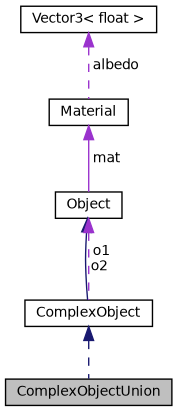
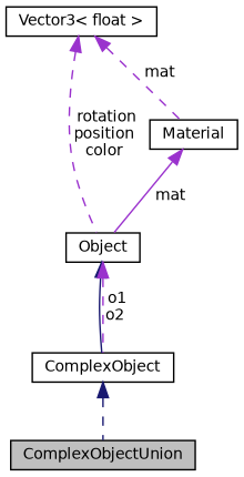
  digraph {
    node [color=black fillcolor=white fontname=Helvetica fontsize=10 shape=record style=filled]
    edge [color=darkorchid3 dir=back fontname=Helvetica fontsize=10 labelfontname=Helvetica labelfontsize=10 style=dashed]
    n1 [fillcolor=grey75 fontcolor=black height=0.2 label=ComplexObjectUnion width=0.4]
    n2 [height=0.2 label=ComplexObject width=0.4]
    n3 [height=0.2 label=Object width=0.4]
    n4 [height=0.2 label=Material width=0.4]
    n5 [height=0.2 label="Vector3\< float \>" width=0.4]
    n2 -> n1 [color=midnightblue]
    n3 -> n2 [color=midnightblue style=solid]
    n3 -> n2 [label=" o1\no2"]
    n4 -> n3 [label=" mat" style=solid]
-   n5 -> n4 [label=" albedo"]
+   n5 -> n3 [label=" rotation\nposition\ncolor"]
+   n5 -> n4 [label=" mat"]
  }
